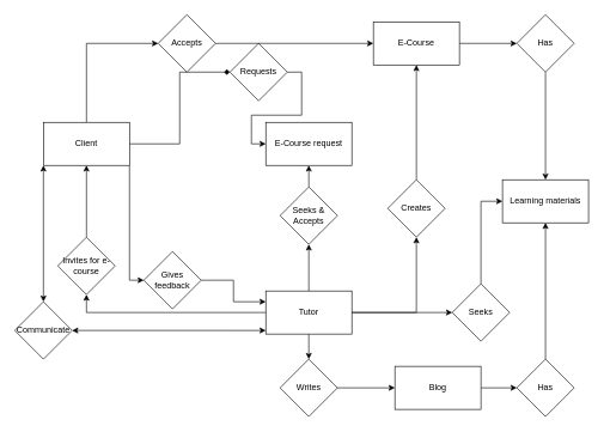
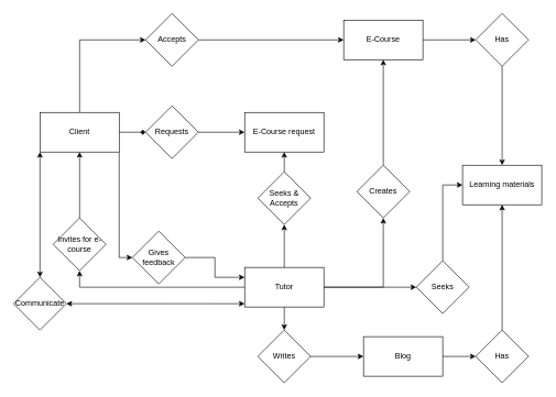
  <mxCell id="0" />
  <mxCell id="1" parent="0" />
  <mxCell id="2" style="edgeStyle=orthogonalEdgeStyle;rounded=0;orthogonalLoop=1;jettySize=auto;html=1;exitX=1;exitY=1;exitDx=0;exitDy=0;entryX=0;entryY=0.5;entryDx=0;entryDy=0;" edge="1" parent="1" source="5" target="21"><mxGeometry relative="1" as="geometry"><mxPoint x="210" y="320" as="targetPoint" /><Array as="points"><mxPoint x="180" y="390" /></Array></mxGeometry></mxCell>
  <mxCell id="3" style="edgeStyle=orthogonalEdgeStyle;rounded=0;orthogonalLoop=1;jettySize=auto;html=1;exitX=1;exitY=0.5;exitDx=0;exitDy=0;entryX=0;entryY=0.5;entryDx=0;entryDy=0;endArrow=diamond;" edge="1" parent="1" source="5" target="7"><mxGeometry relative="1" as="geometry" /></mxCell>
  <mxCell id="4" style="edgeStyle=orthogonalEdgeStyle;rounded=0;orthogonalLoop=1;jettySize=auto;html=1;exitX=0.5;exitY=0;exitDx=0;exitDy=0;entryX=0;entryY=0.5;entryDx=0;entryDy=0;" edge="1" parent="1" source="5" target="28"><mxGeometry relative="1" as="geometry" /></mxCell>
  <mxCell id="5" value="Client" style="rounded=0;whiteSpace=wrap;html=1;" vertex="1" parent="1"><mxGeometry x="60" y="170" width="120" height="60" as="geometry" /></mxCell>
  <mxCell id="6" style="edgeStyle=orthogonalEdgeStyle;rounded=0;orthogonalLoop=1;jettySize=auto;html=1;exitX=1;exitY=0.5;exitDx=0;exitDy=0;entryX=0;entryY=0.5;entryDx=0;entryDy=0;" edge="1" parent="1" source="7" target="24"><mxGeometry relative="1" as="geometry" /></mxCell>
- <mxCell id="7" value="Requests" style="rhombus;whiteSpace=wrap;html=1;" vertex="1" parent="1"><mxGeometry x="320" y="60" width="80" height="80" as="geometry" /></mxCell>
+ <mxCell id="7" value="Requests" style="rhombus;whiteSpace=wrap;html=1;" vertex="1" parent="1"><mxGeometry x="220" y="160" width="80" height="80" as="geometry" /></mxCell>
  <mxCell id="8" style="edgeStyle=orthogonalEdgeStyle;rounded=0;orthogonalLoop=1;jettySize=auto;html=1;exitX=1;exitY=0.5;exitDx=0;exitDy=0;entryX=0;entryY=0.5;entryDx=0;entryDy=0;" edge="1" parent="1" source="9" target="35"><mxGeometry relative="1" as="geometry" /></mxCell>
  <mxCell id="9" value="E-Course" style="rounded=0;whiteSpace=wrap;html=1;" vertex="1" parent="1"><mxGeometry x="520" y="30" width="120" height="60" as="geometry" /></mxCell>
  <mxCell id="10" style="edgeStyle=orthogonalEdgeStyle;rounded=0;orthogonalLoop=1;jettySize=auto;html=1;exitX=0.5;exitY=0;exitDx=0;exitDy=0;entryX=0.5;entryY=1;entryDx=0;entryDy=0;" edge="1" parent="1" source="15" target="26"><mxGeometry relative="1" as="geometry" /></mxCell>
  <mxCell id="11" style="edgeStyle=orthogonalEdgeStyle;rounded=0;orthogonalLoop=1;jettySize=auto;html=1;exitX=1;exitY=0.5;exitDx=0;exitDy=0;entryX=0.5;entryY=1;entryDx=0;entryDy=0;" edge="1" parent="1" source="15" target="17"><mxGeometry relative="1" as="geometry"><Array as="points"><mxPoint x="580" y="435" /></Array></mxGeometry></mxCell>
  <mxCell id="12" style="edgeStyle=orthogonalEdgeStyle;rounded=0;orthogonalLoop=1;jettySize=auto;html=1;exitX=0;exitY=0.5;exitDx=0;exitDy=0;entryX=0.5;entryY=1;entryDx=0;entryDy=0;" edge="1" parent="1" source="15" target="30"><mxGeometry relative="1" as="geometry" /></mxCell>
  <mxCell id="13" style="edgeStyle=orthogonalEdgeStyle;rounded=0;orthogonalLoop=1;jettySize=auto;html=1;exitX=1;exitY=0.5;exitDx=0;exitDy=0;entryX=0;entryY=0.5;entryDx=0;entryDy=0;" edge="1" parent="1" source="15" target="33"><mxGeometry relative="1" as="geometry" /></mxCell>
  <mxCell id="14" style="edgeStyle=orthogonalEdgeStyle;rounded=0;orthogonalLoop=1;jettySize=auto;html=1;exitX=0.5;exitY=1;exitDx=0;exitDy=0;entryX=0.5;entryY=0;entryDx=0;entryDy=0;" edge="1" parent="1" source="15" target="39"><mxGeometry relative="1" as="geometry" /></mxCell>
  <mxCell id="15" value="Tutor" style="rounded=0;whiteSpace=wrap;html=1;" vertex="1" parent="1"><mxGeometry x="370" y="405" width="120" height="60" as="geometry" /></mxCell>
  <mxCell id="16" style="edgeStyle=orthogonalEdgeStyle;rounded=0;orthogonalLoop=1;jettySize=auto;html=1;exitX=0.5;exitY=0;exitDx=0;exitDy=0;entryX=0.5;entryY=1;entryDx=0;entryDy=0;" edge="1" parent="1" source="17" target="9"><mxGeometry relative="1" as="geometry" /></mxCell>
  <mxCell id="17" value="Creates" style="rhombus;whiteSpace=wrap;html=1;" vertex="1" parent="1"><mxGeometry x="540" y="250" width="80" height="80" as="geometry" /></mxCell>
  <mxCell id="18" style="edgeStyle=orthogonalEdgeStyle;rounded=0;orthogonalLoop=1;jettySize=auto;html=1;exitX=1;exitY=0.5;exitDx=0;exitDy=0;entryX=1;entryY=0.5;entryDx=0;entryDy=0;" edge="1" parent="1" source="19" target="19"><mxGeometry relative="1" as="geometry"><mxPoint x="360" y="435" as="targetPoint" /></mxGeometry></mxCell>
  <mxCell id="19" value="Communicate" style="rhombus;whiteSpace=wrap;html=1;" vertex="1" parent="1"><mxGeometry x="20" y="420" width="80" height="80" as="geometry" /></mxCell>
  <mxCell id="20" style="edgeStyle=orthogonalEdgeStyle;rounded=0;orthogonalLoop=1;jettySize=auto;html=1;exitX=1;exitY=0.5;exitDx=0;exitDy=0;entryX=0;entryY=0.25;entryDx=0;entryDy=0;" edge="1" parent="1" source="21" target="15"><mxGeometry relative="1" as="geometry" /></mxCell>
  <mxCell id="21" value="Gives feedback" style="rhombus;whiteSpace=wrap;html=1;" vertex="1" parent="1"><mxGeometry x="200" y="350" width="80" height="80" as="geometry" /></mxCell>
  <mxCell id="22" value="" style="endArrow=classic;startArrow=classic;html=1;exitX=1;exitY=0.5;exitDx=0;exitDy=0;entryX=0;entryY=0.917;entryDx=0;entryDy=0;entryPerimeter=0;" edge="1" parent="1" source="19" target="15"><mxGeometry width="50" height="50" relative="1" as="geometry"><mxPoint x="150" y="480" as="sourcePoint" /><mxPoint x="340" y="480" as="targetPoint" /></mxGeometry></mxCell>
  <mxCell id="23" value="" style="endArrow=classic;startArrow=classic;html=1;entryX=0;entryY=1;entryDx=0;entryDy=0;exitX=0.5;exitY=0;exitDx=0;exitDy=0;" edge="1" parent="1" source="19" target="5"><mxGeometry width="50" height="50" relative="1" as="geometry"><mxPoint x="80" y="350" as="sourcePoint" /><mxPoint x="130" y="300" as="targetPoint" /></mxGeometry></mxCell>
  <mxCell id="24" value="E-Course request" style="rounded=0;whiteSpace=wrap;html=1;" vertex="1" parent="1"><mxGeometry x="370" y="170" width="120" height="60" as="geometry" /></mxCell>
  <mxCell id="25" style="edgeStyle=orthogonalEdgeStyle;rounded=0;orthogonalLoop=1;jettySize=auto;html=1;exitX=0.5;exitY=0;exitDx=0;exitDy=0;entryX=0.5;entryY=1;entryDx=0;entryDy=0;" edge="1" parent="1" source="26" target="24"><mxGeometry relative="1" as="geometry" /></mxCell>
  <mxCell id="26" value="Seeks &amp;amp; Accepts" style="rhombus;whiteSpace=wrap;html=1;" vertex="1" parent="1"><mxGeometry x="390" y="260" width="80" height="80" as="geometry" /></mxCell>
  <mxCell id="27" style="edgeStyle=orthogonalEdgeStyle;rounded=0;orthogonalLoop=1;jettySize=auto;html=1;exitX=1;exitY=0.5;exitDx=0;exitDy=0;entryX=0;entryY=0.5;entryDx=0;entryDy=0;" edge="1" parent="1" source="28" target="9"><mxGeometry relative="1" as="geometry" /></mxCell>
  <mxCell id="28" value="Accepts" style="rhombus;whiteSpace=wrap;html=1;" vertex="1" parent="1"><mxGeometry x="220" y="20" width="80" height="80" as="geometry" /></mxCell>
  <mxCell id="29" style="edgeStyle=orthogonalEdgeStyle;rounded=0;orthogonalLoop=1;jettySize=auto;html=1;exitX=0.5;exitY=0;exitDx=0;exitDy=0;entryX=0.5;entryY=1;entryDx=0;entryDy=0;" edge="1" parent="1" source="30" target="5"><mxGeometry relative="1" as="geometry" /></mxCell>
  <mxCell id="30" value="Invites for e-course" style="rhombus;whiteSpace=wrap;html=1;" vertex="1" parent="1"><mxGeometry x="80" y="330" width="80" height="80" as="geometry" /></mxCell>
  <mxCell id="31" value="Learning materials" style="rounded=0;whiteSpace=wrap;html=1;" vertex="1" parent="1"><mxGeometry x="700" y="250" width="120" height="60" as="geometry" /></mxCell>
  <mxCell id="32" style="edgeStyle=orthogonalEdgeStyle;rounded=0;orthogonalLoop=1;jettySize=auto;html=1;exitX=0.5;exitY=0;exitDx=0;exitDy=0;entryX=0;entryY=0.5;entryDx=0;entryDy=0;" edge="1" parent="1" source="33" target="31"><mxGeometry relative="1" as="geometry" /></mxCell>
  <mxCell id="33" value="Seeks" style="rhombus;whiteSpace=wrap;html=1;" vertex="1" parent="1"><mxGeometry x="630" y="395" width="80" height="80" as="geometry" /></mxCell>
  <mxCell id="34" style="edgeStyle=orthogonalEdgeStyle;rounded=0;orthogonalLoop=1;jettySize=auto;html=1;exitX=0.5;exitY=1;exitDx=0;exitDy=0;entryX=0.5;entryY=0;entryDx=0;entryDy=0;" edge="1" parent="1" source="35" target="31"><mxGeometry relative="1" as="geometry" /></mxCell>
  <mxCell id="35" value="Has" style="rhombus;whiteSpace=wrap;html=1;" vertex="1" parent="1"><mxGeometry x="720" y="20" width="80" height="80" as="geometry" /></mxCell>
  <mxCell id="36" style="edgeStyle=orthogonalEdgeStyle;rounded=0;orthogonalLoop=1;jettySize=auto;html=1;exitX=1;exitY=0.5;exitDx=0;exitDy=0;entryX=0;entryY=0.5;entryDx=0;entryDy=0;" edge="1" parent="1" source="37" target="41"><mxGeometry relative="1" as="geometry" /></mxCell>
  <mxCell id="37" value="Blog" style="rounded=0;whiteSpace=wrap;html=1;" vertex="1" parent="1"><mxGeometry x="550" y="510" width="120" height="60" as="geometry" /></mxCell>
  <mxCell id="38" style="edgeStyle=orthogonalEdgeStyle;rounded=0;orthogonalLoop=1;jettySize=auto;html=1;exitX=1;exitY=0.5;exitDx=0;exitDy=0;entryX=0;entryY=0.5;entryDx=0;entryDy=0;" edge="1" parent="1" source="39" target="37"><mxGeometry relative="1" as="geometry" /></mxCell>
  <mxCell id="39" value="Writes" style="rhombus;whiteSpace=wrap;html=1;" vertex="1" parent="1"><mxGeometry x="390" y="500" width="80" height="80" as="geometry" /></mxCell>
  <mxCell id="40" style="edgeStyle=orthogonalEdgeStyle;rounded=0;orthogonalLoop=1;jettySize=auto;html=1;exitX=0.5;exitY=0;exitDx=0;exitDy=0;" edge="1" parent="1" source="41" target="31"><mxGeometry relative="1" as="geometry" /></mxCell>
  <mxCell id="41" value="Has" style="rhombus;whiteSpace=wrap;html=1;" vertex="1" parent="1"><mxGeometry x="720" y="500" width="80" height="80" as="geometry" /></mxCell>
